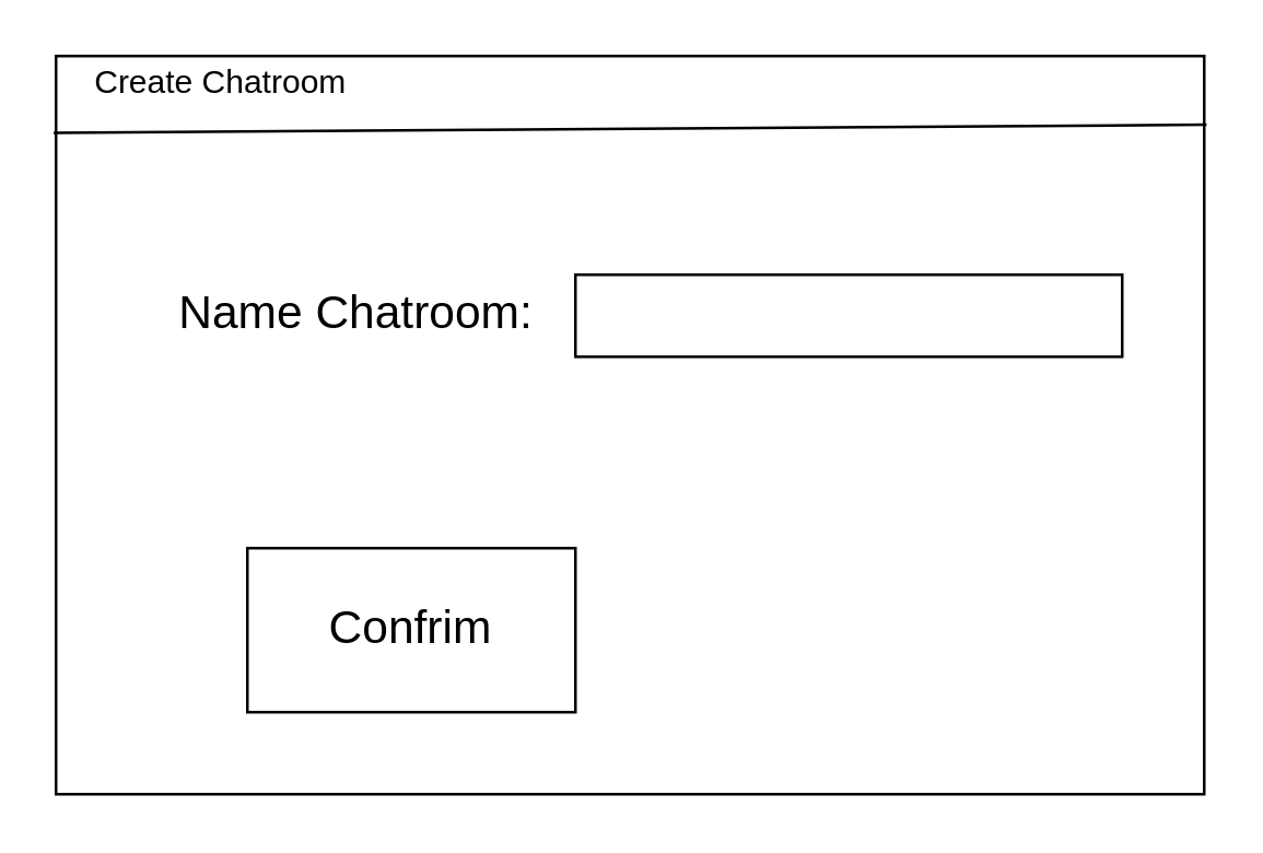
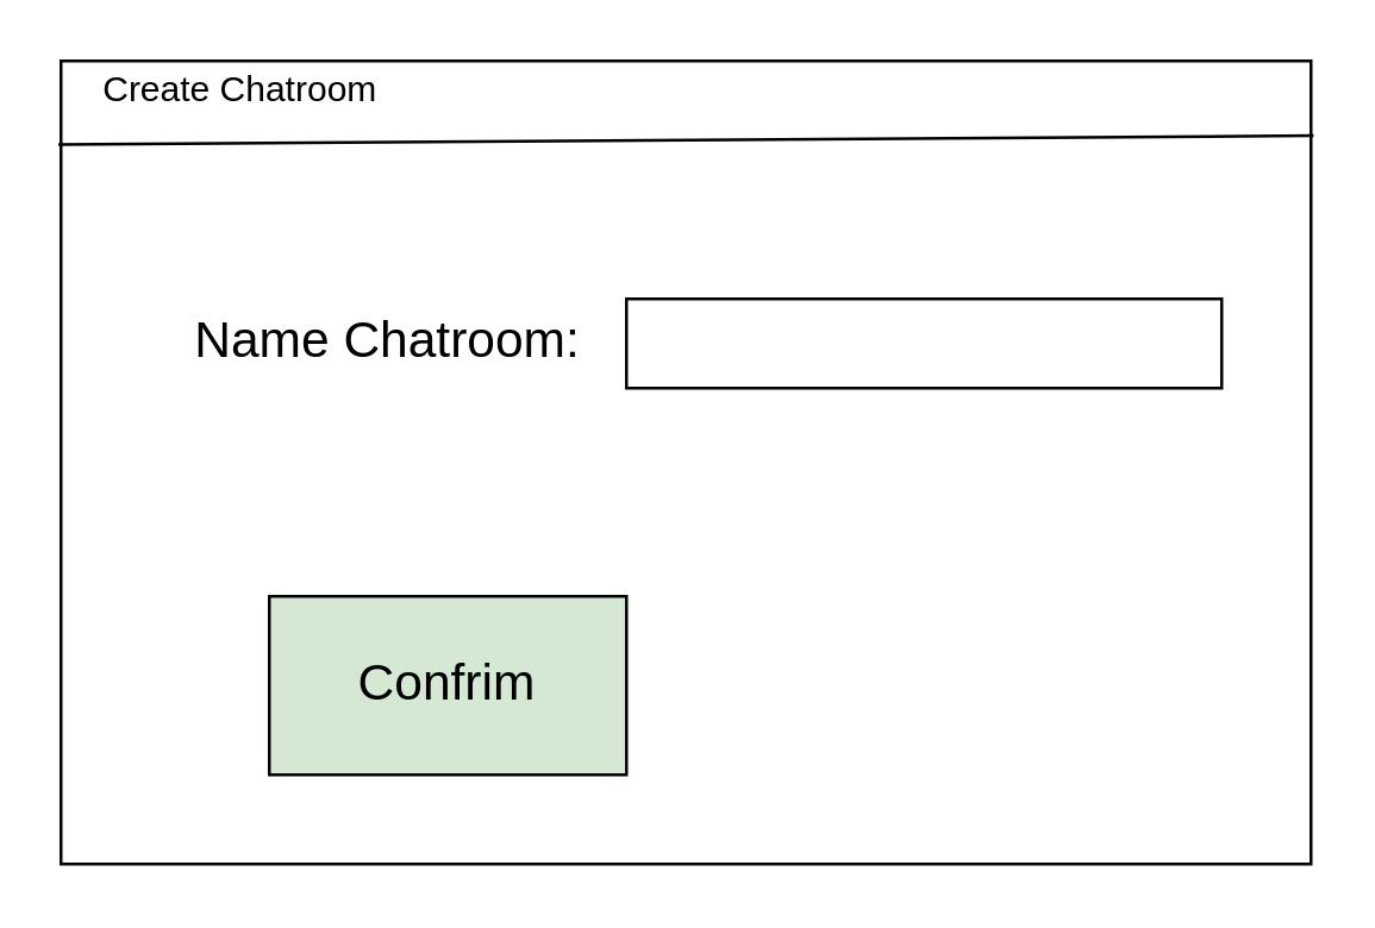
  <mxCell id="0" />
  <mxCell id="1" parent="0" />
  <mxCell id="2" value="" style="rounded=0;whiteSpace=wrap;html=1;" vertex="1" parent="1"><mxGeometry x="20" y="20" width="420" height="270" as="geometry" /></mxCell>
  <mxCell id="3" value="Create Chatroom" style="text;html=1;align=center;verticalAlign=middle;resizable=0;points=[];autosize=1;strokeColor=none;fillColor=none;" vertex="1" parent="1"><mxGeometry x="25" y="20" width="110" height="20" as="geometry" /></mxCell>
  <mxCell id="4" value="" style="endArrow=none;html=1;rounded=0;entryX=-0.002;entryY=0.104;entryDx=0;entryDy=0;entryPerimeter=0;exitX=1.002;exitY=0.093;exitDx=0;exitDy=0;exitPerimeter=0;" edge="1" parent="1" source="2" target="2"><mxGeometry width="50" height="50" relative="1" as="geometry"><mxPoint x="410" y="440" as="sourcePoint" /><mxPoint x="380" y="250" as="targetPoint" /></mxGeometry></mxCell>
  <mxCell id="5" value="Name Chatroom:" style="text;html=1;strokeColor=none;fillColor=none;align=center;verticalAlign=middle;whiteSpace=wrap;rounded=0;fontSize=17;" vertex="1" parent="1"><mxGeometry x="50" y="100" width="160" height="30" as="geometry" /></mxCell>
  <mxCell id="6" value="" style="rounded=0;whiteSpace=wrap;html=1;fontSize=17;" vertex="1" parent="1"><mxGeometry x="210" y="100" width="200" height="30" as="geometry" /></mxCell>
- <mxCell id="7" value="Confrim" style="rounded=0;whiteSpace=wrap;html=1;fontSize=17;" vertex="1" parent="1"><mxGeometry x="90" y="200" width="120" height="60" as="geometry" /></mxCell>
+ <mxCell id="7" value="Confrim" style="rounded=0;whiteSpace=wrap;html=1;fontSize=17;fillColor=#d5e8d4;" vertex="1" parent="1"><mxGeometry x="90" y="200" width="120" height="60" as="geometry" /></mxCell>
